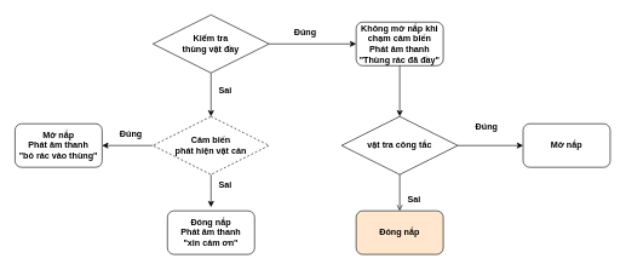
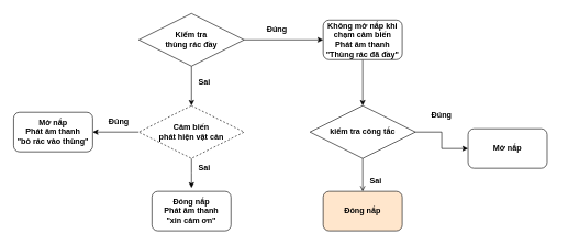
  <mxCell id="0" />
  <mxCell id="1" parent="0" />
  <mxCell id="2" style="edgeStyle=orthogonalEdgeStyle;rounded=0;orthogonalLoop=1;jettySize=auto;html=1;entryX=0;entryY=0.5;entryDx=0;entryDy=0;fontStyle=1" edge="1" parent="1" source="4" target="9"><mxGeometry relative="1" as="geometry" /></mxCell>
  <mxCell id="3" style="edgeStyle=orthogonalEdgeStyle;rounded=0;orthogonalLoop=1;jettySize=auto;html=1;entryX=0.5;entryY=0;entryDx=0;entryDy=0;fontStyle=1" edge="1" parent="1" source="4" target="7"><mxGeometry relative="1" as="geometry"><mxPoint x="300" y="150" as="targetPoint" /><Array as="points" /></mxGeometry></mxCell>
- <mxCell id="4" value="Kiểm tra &lt;br&gt;thùng vật đầy" style="rhombus;whiteSpace=wrap;html=1;fontStyle=1" vertex="1" parent="1"><mxGeometry x="210" y="20" width="160" height="80" as="geometry" /></mxCell>
+ <mxCell id="4" value="Kiểm tra &lt;br&gt;thùng rác đầy" style="rhombus;whiteSpace=wrap;html=1;fontStyle=1" vertex="1" parent="1"><mxGeometry x="210" y="20" width="160" height="80" as="geometry" /></mxCell>
  <mxCell id="5" style="edgeStyle=orthogonalEdgeStyle;rounded=0;orthogonalLoop=1;jettySize=auto;html=1;entryX=0.5;entryY=0;entryDx=0;entryDy=0;fontStyle=1" edge="1" parent="1" source="7"><mxGeometry relative="1" as="geometry"><mxPoint x="290" y="285" as="targetPoint" /></mxGeometry></mxCell>
  <mxCell id="6" style="edgeStyle=orthogonalEdgeStyle;rounded=0;orthogonalLoop=1;jettySize=auto;html=1;entryX=1;entryY=0.5;entryDx=0;entryDy=0;fontStyle=1" edge="1" parent="1" source="7" target="15"><mxGeometry relative="1" as="geometry" /></mxCell>
  <mxCell id="7" value="Cảm biến&lt;br&gt;phát hiện vật cản" style="rhombus;whiteSpace=wrap;html=1;fontStyle=1;dashed=1;" vertex="1" parent="1"><mxGeometry x="210" y="160" width="160" height="80" as="geometry" /></mxCell>
  <mxCell id="8" style="edgeStyle=orthogonalEdgeStyle;rounded=0;orthogonalLoop=1;jettySize=auto;html=1;entryX=0.5;entryY=0;entryDx=0;entryDy=0;fontStyle=1" edge="1" parent="1" source="9" target="12"><mxGeometry relative="1" as="geometry" /></mxCell>
  <mxCell id="9" value="Không mở nắp khi chạm cảm biến&lt;br&gt;Phát âm thanh &lt;br&gt;&quot;Thùng rác đã đầy&quot;" style="rounded=1;whiteSpace=wrap;html=1;fontStyle=1" vertex="1" parent="1"><mxGeometry x="490" y="30" width="120" height="60" as="geometry" /></mxCell>
  <mxCell id="10" style="edgeStyle=orthogonalEdgeStyle;rounded=0;orthogonalLoop=1;jettySize=auto;html=1;entryX=0;entryY=0.5;entryDx=0;entryDy=0;fontStyle=1" edge="1" parent="1" source="12" target="14"><mxGeometry relative="1" as="geometry" /></mxCell>
  <mxCell id="11" style="edgeStyle=orthogonalEdgeStyle;rounded=0;orthogonalLoop=1;jettySize=auto;html=1;entryX=0.5;entryY=0;entryDx=0;entryDy=0;fontStyle=1;endArrow=open;" edge="1" parent="1" source="12" target="16"><mxGeometry relative="1" as="geometry" /></mxCell>
- <mxCell id="12" value="vật tra công tắc" style="rhombus;whiteSpace=wrap;html=1;fontStyle=1" vertex="1" parent="1"><mxGeometry x="470" y="160" width="160" height="80" as="geometry" /></mxCell>
+ <mxCell id="12" value="kiểm tra công tắc" style="rhombus;whiteSpace=wrap;html=1;fontStyle=1" vertex="1" parent="1"><mxGeometry x="470" y="160" width="160" height="80" as="geometry" /></mxCell>
  <mxCell id="13" value="Đóng nắp&lt;br&gt;Phát âm thanh&lt;br&gt;&quot;xin cảm ơn&quot;" style="rounded=1;whiteSpace=wrap;html=1;fontStyle=1" vertex="1" parent="1"><mxGeometry x="230" y="290" width="120" height="60" as="geometry" /></mxCell>
- <mxCell id="14" value="Mở nắp" style="rounded=1;whiteSpace=wrap;html=1;fontStyle=1" vertex="1" parent="1"><mxGeometry x="720" y="170" width="120" height="60" as="geometry" /></mxCell>
+ <mxCell id="14" value="Mở nắp" style="rounded=1;whiteSpace=wrap;html=1;fontStyle=1" vertex="1" parent="1"><mxGeometry x="710" y="195" width="120" height="60" as="geometry" /></mxCell>
  <mxCell id="15" value="Mở nắp&lt;br&gt;Phát âm thanh&lt;br&gt;&quot;bỏ rác vào thùng&quot;" style="rounded=1;whiteSpace=wrap;html=1;fontStyle=1" vertex="1" parent="1"><mxGeometry x="20" y="170" width="120" height="60" as="geometry" /></mxCell>
  <mxCell id="16" value="Đóng nắp" style="rounded=1;whiteSpace=wrap;html=1;fontStyle=1;fillColor=#ffe6cc;" vertex="1" parent="1"><mxGeometry x="490" y="290" width="120" height="60" as="geometry" /></mxCell>
  <mxCell id="17" value="Đúng" style="text;html=1;strokeColor=none;fillColor=none;align=center;verticalAlign=middle;whiteSpace=wrap;rounded=0;fontStyle=1" vertex="1" parent="1"><mxGeometry x="390" y="30" width="60" height="30" as="geometry" /></mxCell>
  <mxCell id="18" value="Sai" style="text;html=1;strokeColor=none;fillColor=none;align=center;verticalAlign=middle;whiteSpace=wrap;rounded=0;fontStyle=1" vertex="1" parent="1"><mxGeometry x="290" y="110" width="40" height="30" as="geometry" /></mxCell>
  <mxCell id="19" value="Đúng" style="text;html=1;strokeColor=none;fillColor=none;align=center;verticalAlign=middle;whiteSpace=wrap;rounded=0;fontStyle=1" vertex="1" parent="1"><mxGeometry x="640" y="160" width="60" height="30" as="geometry" /></mxCell>
  <mxCell id="20" value="Sai" style="text;html=1;strokeColor=none;fillColor=none;align=center;verticalAlign=middle;whiteSpace=wrap;rounded=0;fontStyle=1" vertex="1" parent="1"><mxGeometry x="550" y="260" width="40" height="30" as="geometry" /></mxCell>
  <mxCell id="21" value="Sai" style="text;html=1;strokeColor=none;fillColor=none;align=center;verticalAlign=middle;whiteSpace=wrap;rounded=0;fontStyle=1" vertex="1" parent="1"><mxGeometry x="290" y="240" width="40" height="30" as="geometry" /></mxCell>
  <mxCell id="22" value="Đúng" style="text;html=1;strokeColor=none;fillColor=none;align=center;verticalAlign=middle;whiteSpace=wrap;rounded=0;fontStyle=1" vertex="1" parent="1"><mxGeometry x="150" y="170" width="60" height="30" as="geometry" /></mxCell>
